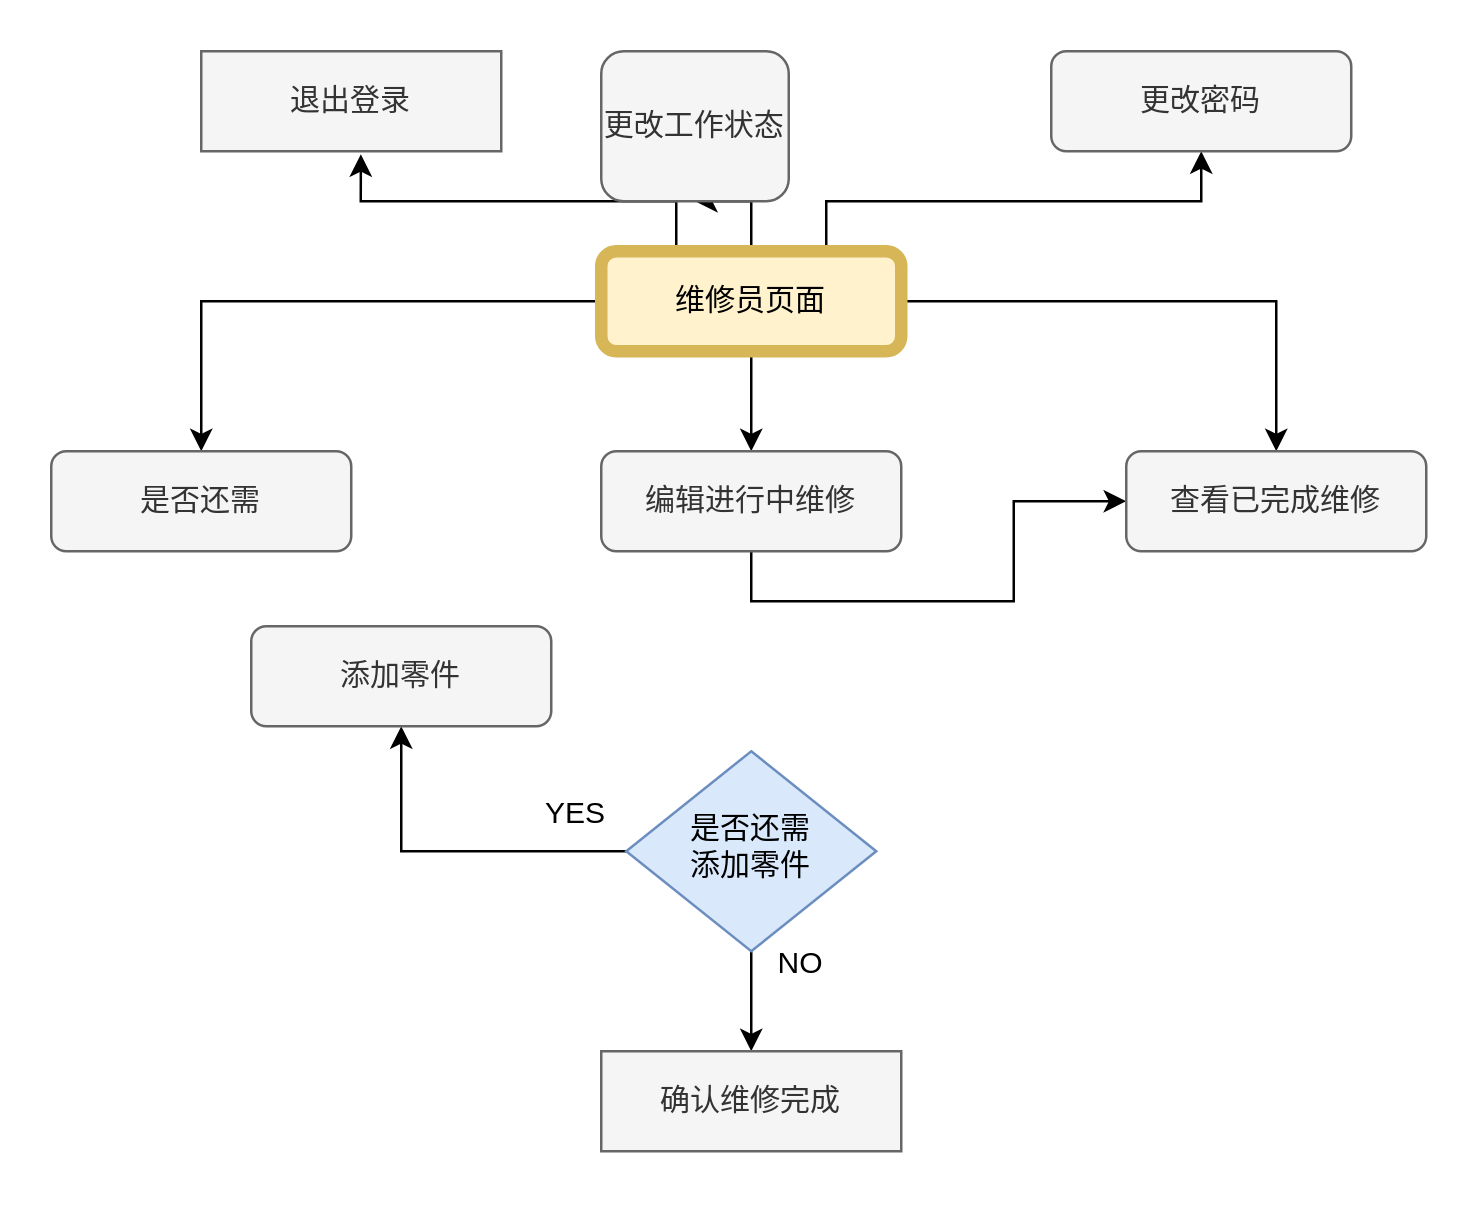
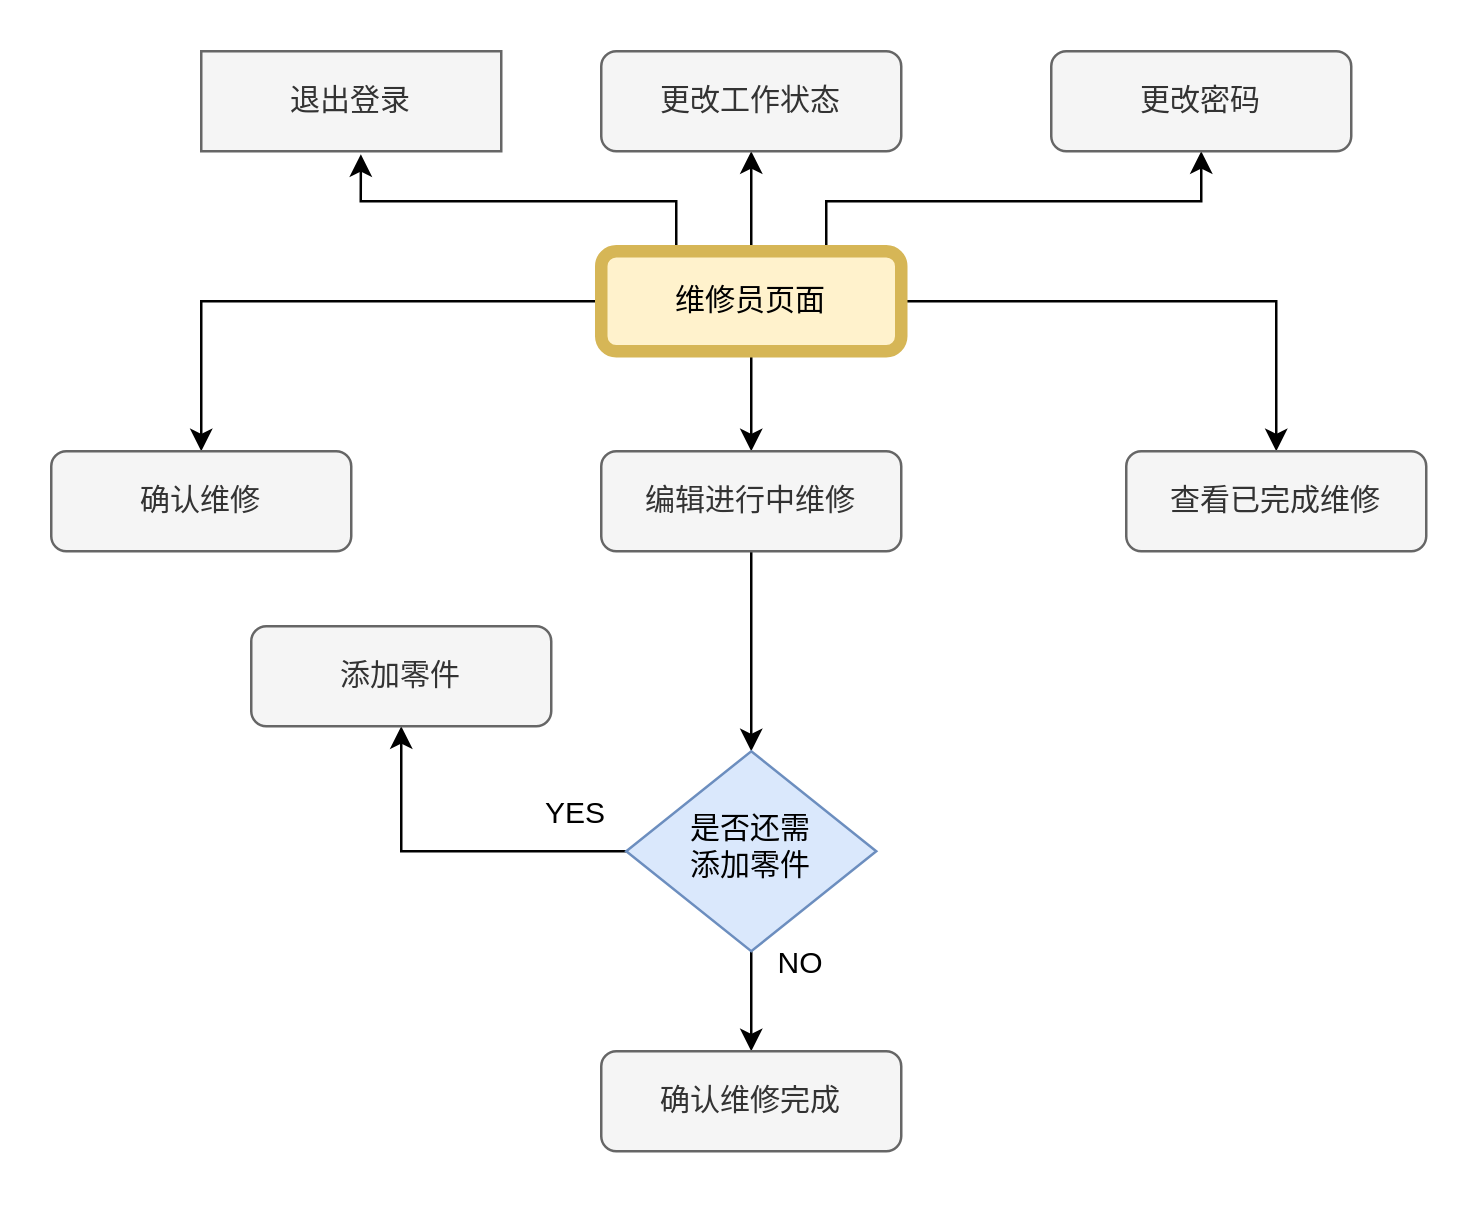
  <mxCell id="0" />
  <mxCell id="1" parent="0" />
  <mxCell id="2" style="edgeStyle=orthogonalEdgeStyle;rounded=0;orthogonalLoop=1;jettySize=auto;html=1;exitX=0;exitY=0.5;exitDx=0;exitDy=0;" parent="1" source="8" target="9" edge="1"><mxGeometry relative="1" as="geometry"><mxPoint x="120" y="180" as="targetPoint" /></mxGeometry></mxCell>
  <mxCell id="3" style="edgeStyle=orthogonalEdgeStyle;rounded=0;orthogonalLoop=1;jettySize=auto;html=1;exitX=0.5;exitY=1;exitDx=0;exitDy=0;" parent="1" source="8" target="11" edge="1"><mxGeometry relative="1" as="geometry"><mxPoint x="300" y="180" as="targetPoint" /></mxGeometry></mxCell>
  <mxCell id="4" style="edgeStyle=orthogonalEdgeStyle;rounded=0;orthogonalLoop=1;jettySize=auto;html=1;exitX=1;exitY=0.5;exitDx=0;exitDy=0;" parent="1" source="8" target="12" edge="1"><mxGeometry relative="1" as="geometry"><mxPoint x="530" y="190" as="targetPoint" /></mxGeometry></mxCell>
  <mxCell id="5" style="edgeStyle=orthogonalEdgeStyle;rounded=0;orthogonalLoop=1;jettySize=auto;html=1;exitX=0.5;exitY=0;exitDx=0;exitDy=0;" parent="1" source="8" target="13" edge="1"><mxGeometry relative="1" as="geometry"><mxPoint x="300" y="50" as="targetPoint" /></mxGeometry></mxCell>
  <mxCell id="6" style="edgeStyle=orthogonalEdgeStyle;rounded=0;orthogonalLoop=1;jettySize=auto;html=1;exitX=0.25;exitY=0;exitDx=0;exitDy=0;entryX=0.532;entryY=1.029;entryDx=0;entryDy=0;entryPerimeter=0;" edge="1" parent="1" source="8" target="21"><mxGeometry relative="1" as="geometry" /></mxCell>
  <mxCell id="7" style="edgeStyle=orthogonalEdgeStyle;rounded=0;orthogonalLoop=1;jettySize=auto;html=1;exitX=0.75;exitY=0;exitDx=0;exitDy=0;entryX=0.5;entryY=1;entryDx=0;entryDy=0;" edge="1" parent="1" source="8" target="22"><mxGeometry relative="1" as="geometry" /></mxCell>
  <mxCell id="8" value="维修员页面" style="rounded=1;whiteSpace=wrap;html=1;fontSize=12;glass=0;strokeWidth=5;shadow=0;fillColor=#fff2cc;strokeColor=#d6b656;sketch=0;" parent="1" vertex="1"><mxGeometry x="240" y="100" width="120" height="40" as="geometry" /></mxCell>
- <mxCell id="9" value="是否还需" style="rounded=1;whiteSpace=wrap;html=1;fontSize=12;glass=0;strokeWidth=1;shadow=0;fillColor=#f5f5f5;fontColor=#333333;strokeColor=#666666;" parent="1" vertex="1"><mxGeometry x="20" y="180" width="120" height="40" as="geometry" /></mxCell>
- <mxCell id="10" style="edgeStyle=orthogonalEdgeStyle;rounded=0;orthogonalLoop=1;jettySize=auto;html=1;exitX=0.5;exitY=1;exitDx=0;exitDy=0;" edge="1" parent="1" source="11" target="12"><mxGeometry relative="1" as="geometry"><mxPoint x="299.857" y="270" as="targetPoint" /></mxGeometry></mxCell>
+ <mxCell id="9" value="确认维修" style="rounded=1;whiteSpace=wrap;html=1;fontSize=12;glass=0;strokeWidth=1;shadow=0;fillColor=#f5f5f5;fontColor=#333333;strokeColor=#666666;" parent="1" vertex="1"><mxGeometry x="20" y="180" width="120" height="40" as="geometry" /></mxCell>
+ <mxCell id="10" style="edgeStyle=orthogonalEdgeStyle;rounded=0;orthogonalLoop=1;jettySize=auto;html=1;exitX=0.5;exitY=1;exitDx=0;exitDy=0;" edge="1" parent="1" source="11" target="16"><mxGeometry relative="1" as="geometry"><mxPoint x="299.857" y="270" as="targetPoint" /></mxGeometry></mxCell>
  <mxCell id="11" value="编辑进行中维修" style="rounded=1;whiteSpace=wrap;html=1;fontSize=12;glass=0;strokeWidth=1;shadow=0;fillColor=#f5f5f5;fontColor=#333333;strokeColor=#666666;" parent="1" vertex="1"><mxGeometry x="240" y="180" width="120" height="40" as="geometry" /></mxCell>
  <mxCell id="12" value="查看已完成维修" style="rounded=1;whiteSpace=wrap;html=1;fontSize=12;glass=0;strokeWidth=1;shadow=0;fillColor=#f5f5f5;fontColor=#333333;strokeColor=#666666;" parent="1" vertex="1"><mxGeometry x="450" y="180" width="120" height="40" as="geometry" /></mxCell>
- <mxCell id="13" value="更改工作状态" style="rounded=1;whiteSpace=wrap;html=1;fontSize=12;glass=0;strokeWidth=1;shadow=0;fillColor=#f5f5f5;fontColor=#333333;strokeColor=#666666;" parent="1" vertex="1"><mxGeometry x="240" y="20" width="75" height="60" as="geometry" /></mxCell>
+ <mxCell id="13" value="更改工作状态" style="rounded=1;whiteSpace=wrap;html=1;fontSize=12;glass=0;strokeWidth=1;shadow=0;fillColor=#f5f5f5;fontColor=#333333;strokeColor=#666666;" parent="1" vertex="1"><mxGeometry x="240" y="20" width="120" height="40" as="geometry" /></mxCell>
  <mxCell id="14" style="edgeStyle=orthogonalEdgeStyle;rounded=0;orthogonalLoop=1;jettySize=auto;html=1;exitX=0;exitY=0.5;exitDx=0;exitDy=0;" edge="1" parent="1" source="16" target="17"><mxGeometry relative="1" as="geometry"><mxPoint x="170" y="310" as="targetPoint" /></mxGeometry></mxCell>
  <mxCell id="15" style="edgeStyle=orthogonalEdgeStyle;rounded=0;orthogonalLoop=1;jettySize=auto;html=1;exitX=0.5;exitY=1;exitDx=0;exitDy=0;" edge="1" parent="1" source="16" target="18"><mxGeometry relative="1" as="geometry"><mxPoint x="299.857" y="460" as="targetPoint" /></mxGeometry></mxCell>
  <mxCell id="16" value="是否还需&lt;br&gt;添加零件" style="rhombus;whiteSpace=wrap;html=1;shadow=0;fontFamily=Helvetica;fontSize=12;align=center;strokeWidth=1;spacing=6;spacingTop=-4;fillColor=#dae8fc;strokeColor=#6c8ebf;" vertex="1" parent="1"><mxGeometry x="249.997" y="300" width="100" height="80" as="geometry" /></mxCell>
  <mxCell id="17" value="添加零件" style="rounded=1;whiteSpace=wrap;html=1;fontSize=12;glass=0;strokeWidth=1;shadow=0;fillColor=#f5f5f5;fontColor=#333333;strokeColor=#666666;" vertex="1" parent="1"><mxGeometry x="100" y="250" width="120" height="40" as="geometry" /></mxCell>
- <mxCell id="18" value="确认维修完成" style="whiteSpace=wrap;html=1;fontSize=12;glass=0;strokeWidth=1;shadow=0;fillColor=#f5f5f5;fontColor=#333333;strokeColor=#666666;rounded=0;" vertex="1" parent="1"><mxGeometry x="239.997" y="420" width="120" height="40" as="geometry" /></mxCell>
+ <mxCell id="18" value="确认维修完成" style="rounded=1;whiteSpace=wrap;html=1;fontSize=12;glass=0;strokeWidth=1;shadow=0;fillColor=#f5f5f5;fontColor=#333333;strokeColor=#666666;" vertex="1" parent="1"><mxGeometry x="239.997" y="420" width="120" height="40" as="geometry" /></mxCell>
  <mxCell id="19" value="YES" style="text;html=1;strokeColor=none;fillColor=none;align=center;verticalAlign=middle;whiteSpace=wrap;rounded=0;" vertex="1" parent="1"><mxGeometry x="200" y="310" width="60" height="30" as="geometry" /></mxCell>
  <mxCell id="20" value="NO" style="text;html=1;strokeColor=none;fillColor=none;align=center;verticalAlign=middle;whiteSpace=wrap;rounded=0;" vertex="1" parent="1"><mxGeometry x="290" y="370" width="60" height="30" as="geometry" /></mxCell>
  <mxCell id="21" value="退出登录" style="whiteSpace=wrap;html=1;fontSize=12;glass=0;strokeWidth=1;shadow=0;fillColor=#f5f5f5;fontColor=#333333;strokeColor=#666666;rounded=0;" vertex="1" parent="1"><mxGeometry x="80" y="20" width="120" height="40" as="geometry" /></mxCell>
  <mxCell id="22" value="更改密码" style="rounded=1;whiteSpace=wrap;html=1;fontSize=12;glass=0;strokeWidth=1;shadow=0;fillColor=#f5f5f5;fontColor=#333333;strokeColor=#666666;" vertex="1" parent="1"><mxGeometry x="420" y="20" width="120" height="40" as="geometry" /></mxCell>
